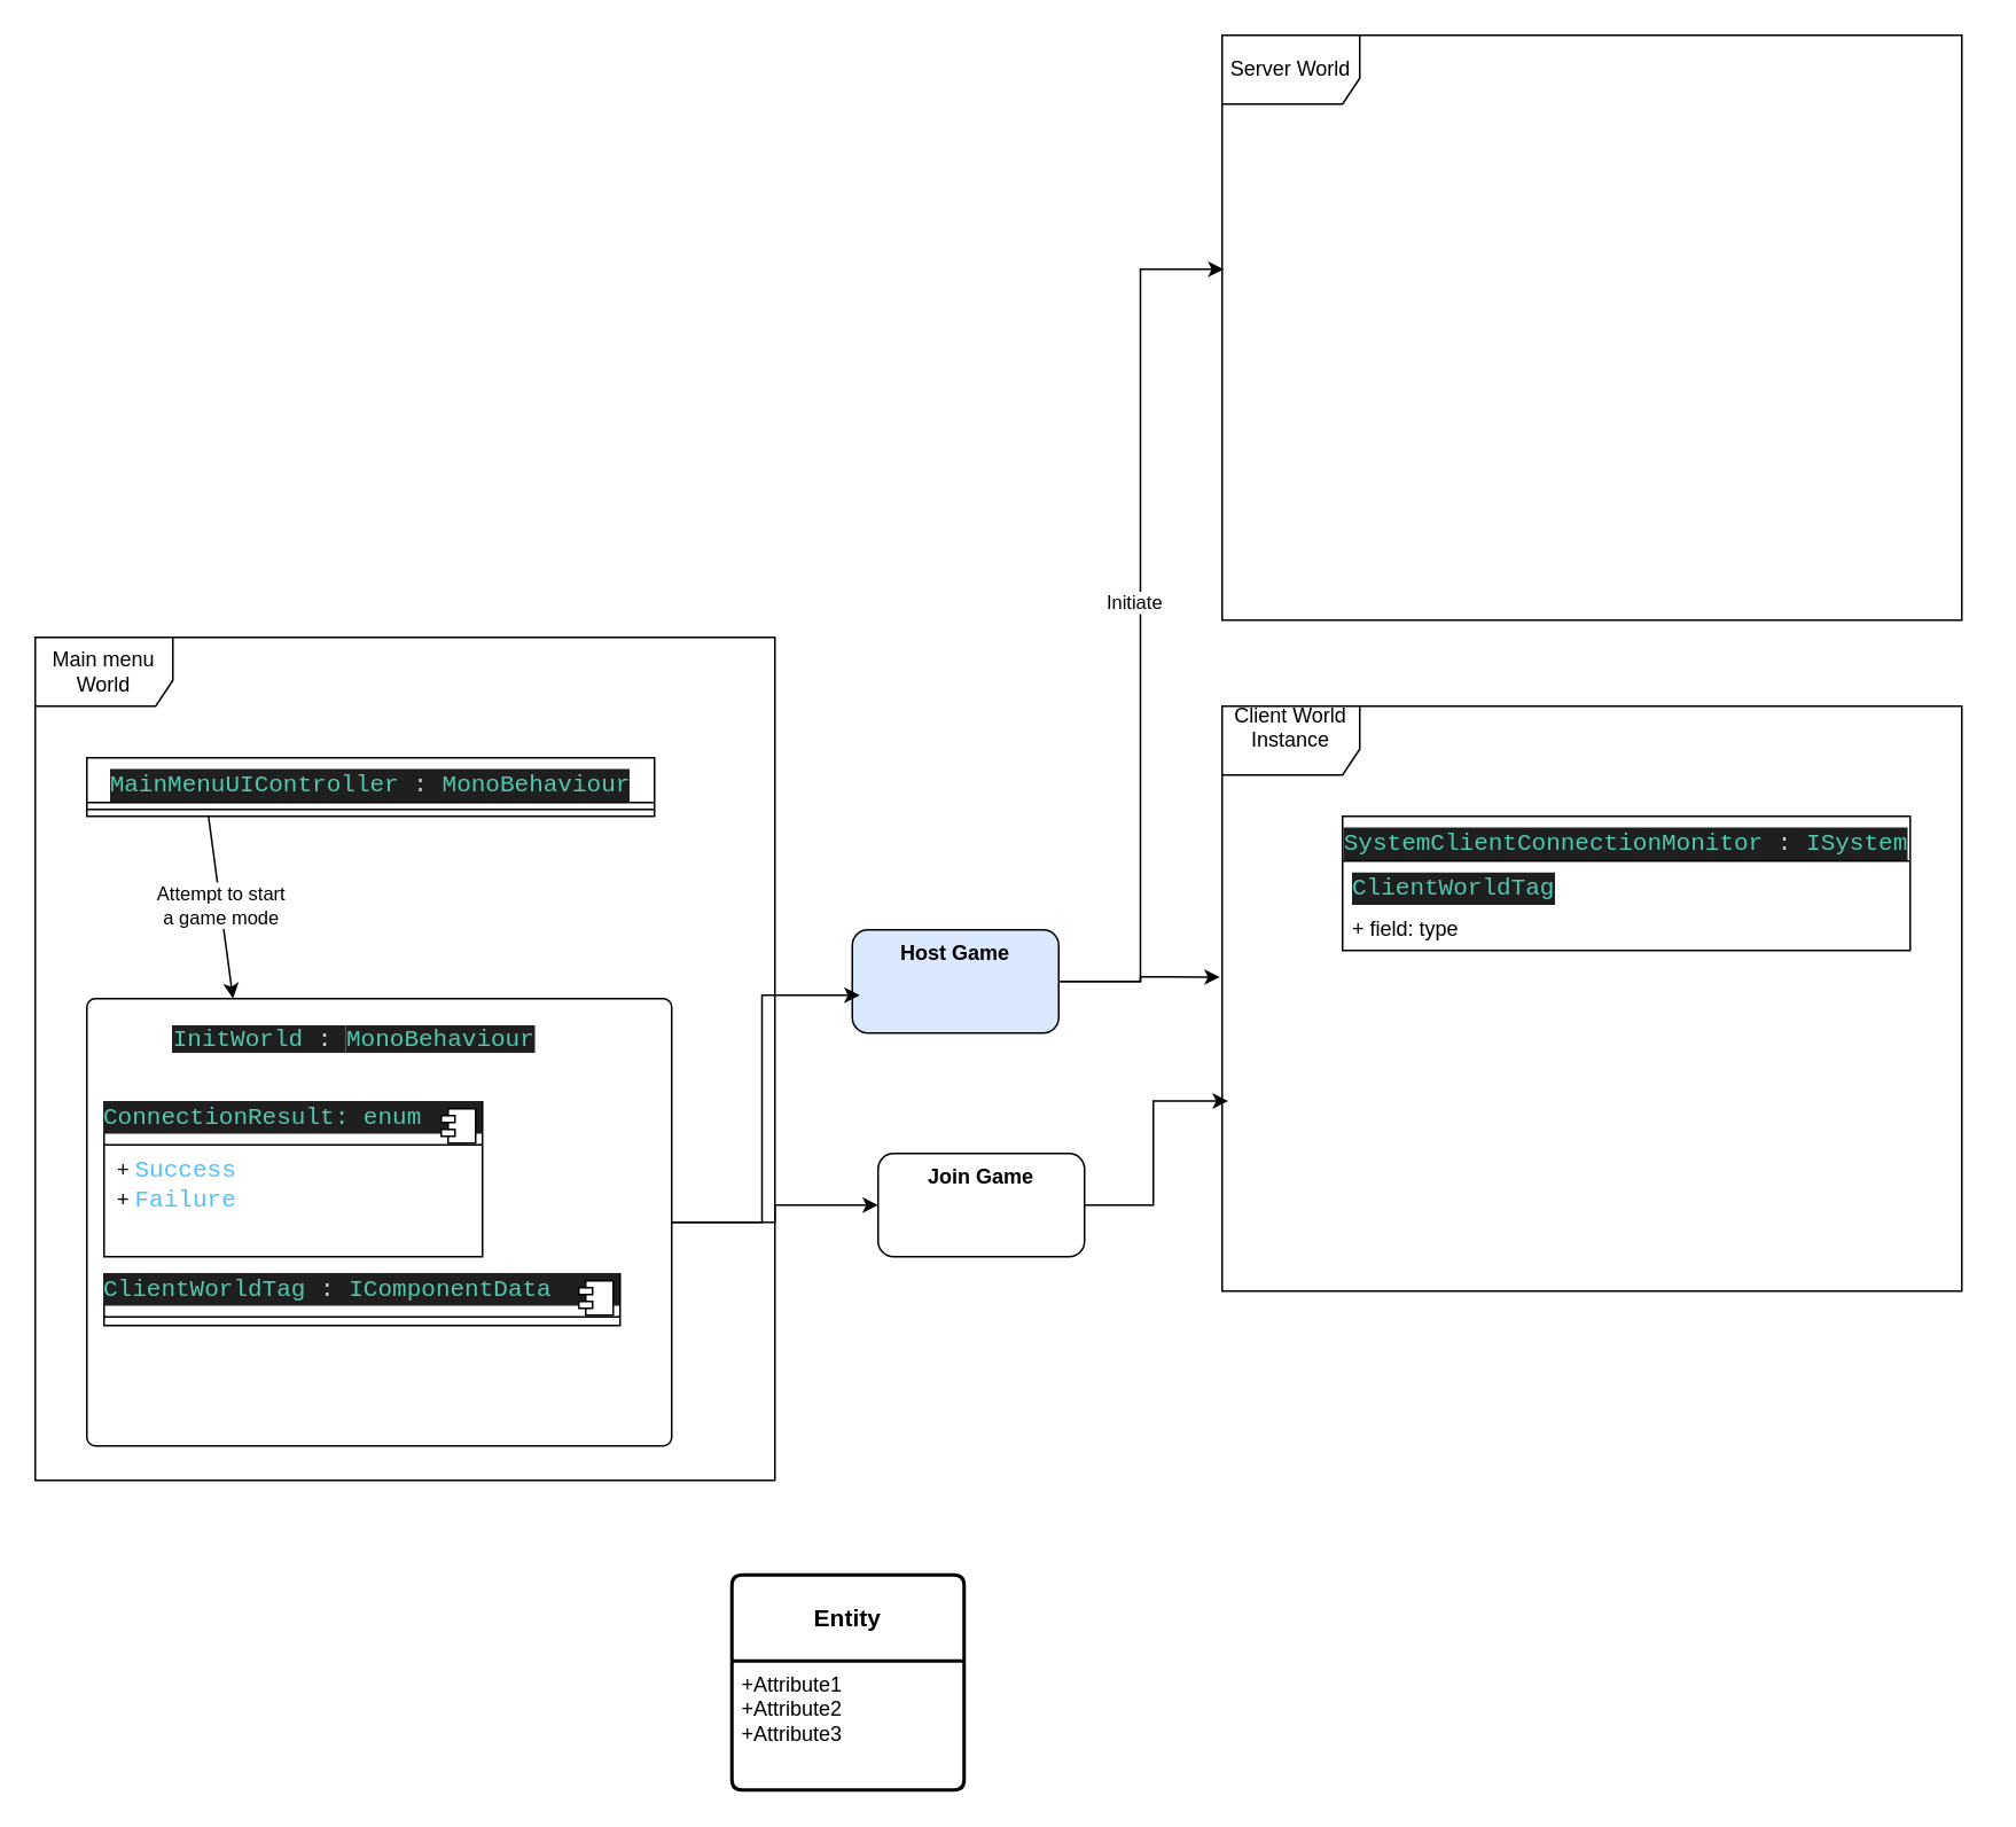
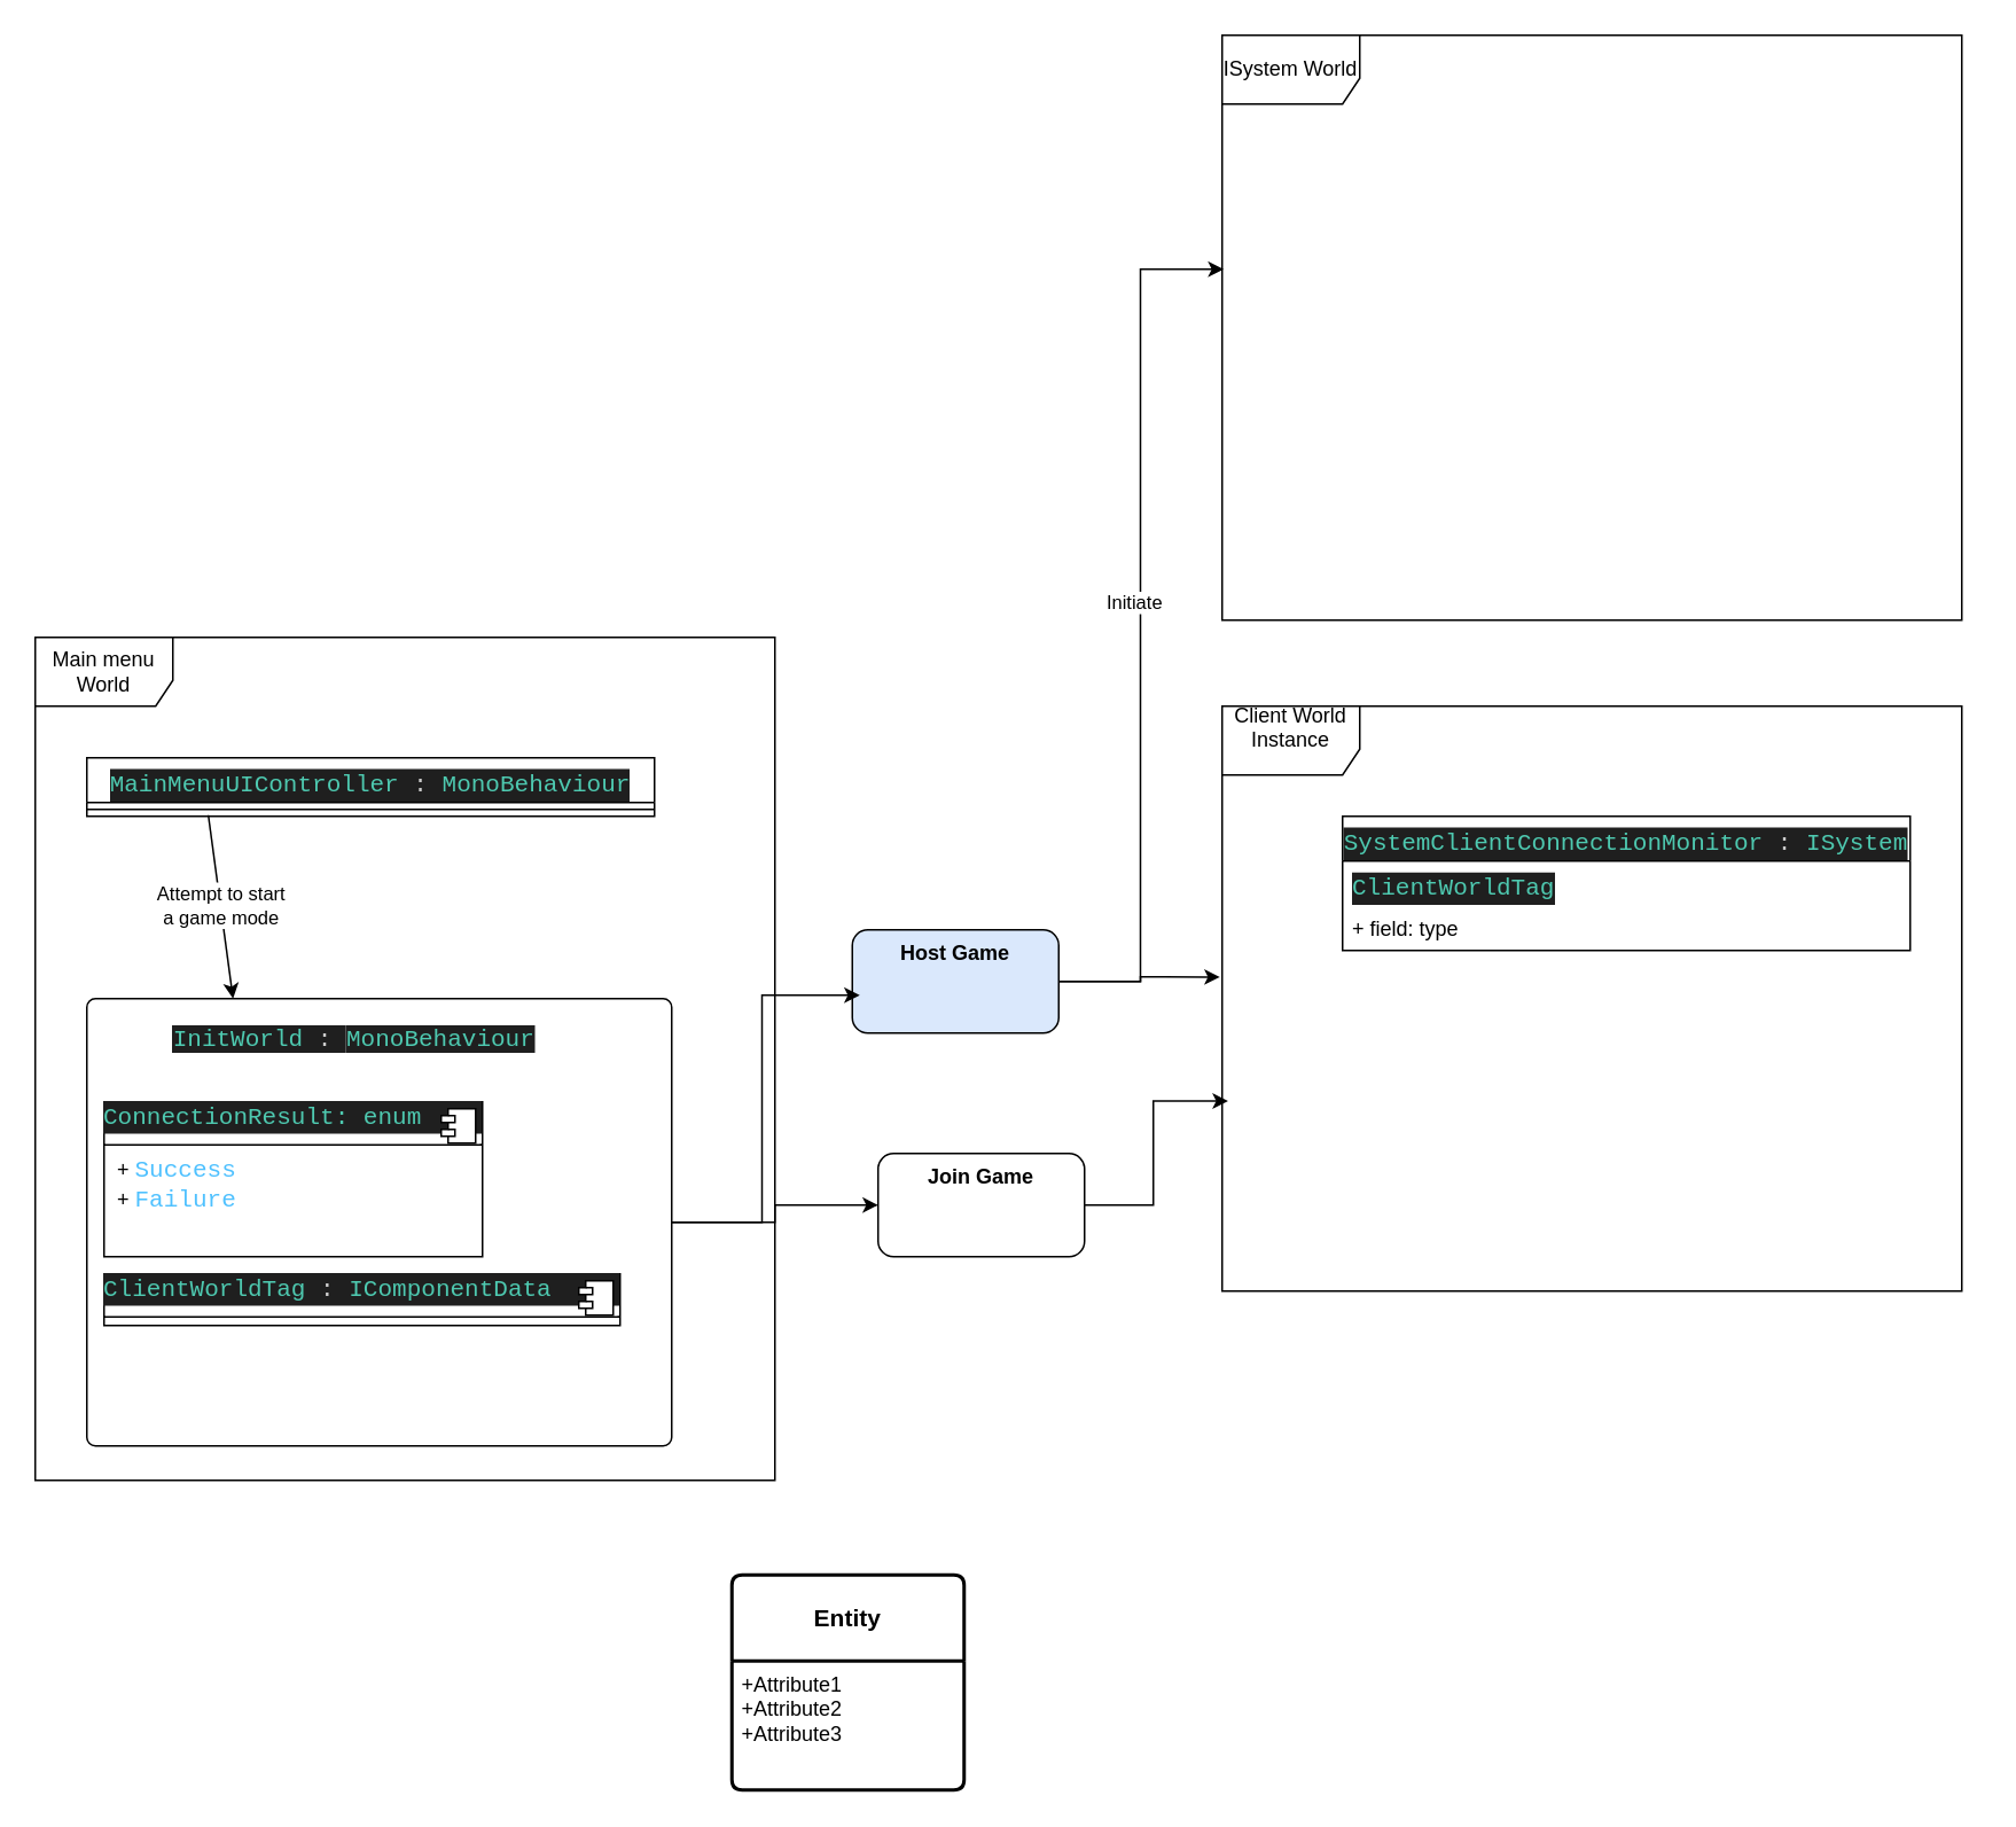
  <mxCell id="0" />
  <mxCell id="1" parent="0" />
  <mxCell id="2" value="&lt;b&gt;Entity&lt;/b&gt;" style="swimlane;childLayout=stackLayout;horizontal=1;startSize=50;horizontalStack=0;rounded=1;fontSize=14;fontStyle=0;strokeWidth=2;resizeParent=0;resizeLast=1;shadow=0;dashed=0;align=center;arcSize=4;whiteSpace=wrap;html=1;" vertex="1" parent="1"><mxGeometry x="425" y="915" width="135" height="125" as="geometry" /></mxCell>
  <mxCell id="3" value="+Attribute1&#10;+Attribute2&#10;+Attribute3" style="align=left;strokeColor=none;fillColor=none;spacingLeft=4;spacingRight=4;fontSize=12;verticalAlign=top;resizable=0;rotatable=0;part=1;html=1;whiteSpace=wrap;" vertex="1" parent="2"><mxGeometry y="50" width="135" height="75" as="geometry" /></mxCell>
  <mxCell id="4" value="Main menu World" style="shape=umlFrame;whiteSpace=wrap;html=1;pointerEvents=0;width=80;height=40;" vertex="1" parent="1"><mxGeometry x="20" y="370" width="430" height="490" as="geometry" /></mxCell>
  <mxCell id="5" value="&lt;div style=&quot;color: rgb(204, 204, 204); background-color: rgb(31, 31, 31); font-family: Consolas, &amp;quot;Courier New&amp;quot;, monospace; font-weight: normal; font-size: 14px; line-height: 19px; white-space: pre;&quot;&gt;&lt;div style=&quot;line-height: 19px;&quot;&gt;&lt;span style=&quot;color: #4ec9b0;&quot;&gt;MainMenuUIController&lt;/span&gt; : &lt;span style=&quot;color: #4ec9b0;&quot;&gt;MonoBehaviour&lt;/span&gt;&lt;/div&gt;&lt;/div&gt;" style="swimlane;fontStyle=1;align=center;verticalAlign=top;childLayout=stackLayout;horizontal=1;startSize=26;horizontalStack=0;resizeParent=1;resizeParentMax=0;resizeLast=0;collapsible=1;marginBottom=0;whiteSpace=wrap;html=1;" vertex="1" parent="1"><mxGeometry x="50" y="440" width="330" height="34" as="geometry" /></mxCell>
  <mxCell id="6" value="" style="line;strokeWidth=1;fillColor=none;align=left;verticalAlign=middle;spacingTop=-1;spacingLeft=3;spacingRight=3;rotatable=0;labelPosition=right;points=[];portConstraint=eastwest;strokeColor=inherit;" vertex="1" parent="5"><mxGeometry y="26" width="330" height="8" as="geometry" /></mxCell>
  <mxCell id="7" value="" style="endArrow=classic;html=1;rounded=0;exitX=0.214;exitY=0.917;exitDx=0;exitDy=0;entryX=0.25;entryY=0;entryDx=0;entryDy=0;exitPerimeter=0;" edge="1" parent="1" source="6" target="22"><mxGeometry width="50" height="50" relative="1" as="geometry"><mxPoint x="280" y="560" as="sourcePoint" /><mxPoint x="150" y="590" as="targetPoint" /></mxGeometry></mxCell>
  <mxCell id="8" value="Attempt to start &lt;br&gt;a game mode" style="edgeLabel;html=1;align=center;verticalAlign=middle;resizable=0;points=[];" vertex="1" connectable="0" parent="7"><mxGeometry x="-0.007" relative="1" as="geometry"><mxPoint as="offset" /></mxGeometry></mxCell>
  <mxCell id="9" value="Join Game" style="rounded=1;whiteSpace=wrap;html=1;verticalAlign=top;fontStyle=1;startSize=26;horizontal=1;" vertex="1" parent="1"><mxGeometry x="510" y="670" width="120" height="60" as="geometry" /></mxCell>
  <mxCell id="10" value="Host Game" style="rounded=1;whiteSpace=wrap;html=1;verticalAlign=top;fontStyle=1;startSize=26;horizontal=1;fillColor=#dae8fc;" vertex="1" parent="1"><mxGeometry x="495" y="540" width="120" height="60" as="geometry" /></mxCell>
  <mxCell id="11" value="Client World&lt;br&gt;Instance&lt;br&gt;&lt;div&gt;&lt;br&gt;&lt;/div&gt;" style="shape=umlFrame;whiteSpace=wrap;html=1;pointerEvents=0;width=80;height=40;" vertex="1" parent="1"><mxGeometry x="710" y="410" width="430" height="340" as="geometry" /></mxCell>
- <mxCell id="12" value="&lt;div&gt;Server World&lt;/div&gt;" style="shape=umlFrame;whiteSpace=wrap;html=1;pointerEvents=0;width=80;height=40;" vertex="1" parent="1"><mxGeometry x="710" y="20" width="430" height="340" as="geometry" /></mxCell>
+ <mxCell id="12" value="&lt;div&gt;ISystem World&lt;/div&gt;" style="shape=umlFrame;whiteSpace=wrap;html=1;pointerEvents=0;width=80;height=40;" vertex="1" parent="1"><mxGeometry x="710" y="20" width="430" height="340" as="geometry" /></mxCell>
  <mxCell id="13" style="edgeStyle=orthogonalEdgeStyle;rounded=0;orthogonalLoop=1;jettySize=auto;html=1;entryX=0.002;entryY=0.4;entryDx=0;entryDy=0;entryPerimeter=0;" edge="1" parent="1" source="10" target="12"><mxGeometry relative="1" as="geometry" /></mxCell>
  <mxCell id="14" value="Initiate" style="edgeLabel;html=1;align=center;verticalAlign=middle;resizable=0;points=[];" vertex="1" connectable="0" parent="13"><mxGeometry x="0.057" y="5" relative="1" as="geometry"><mxPoint x="1" y="1" as="offset" /></mxGeometry></mxCell>
  <mxCell id="15" style="edgeStyle=orthogonalEdgeStyle;rounded=0;orthogonalLoop=1;jettySize=auto;html=1;entryX=-0.003;entryY=0.463;entryDx=0;entryDy=0;entryPerimeter=0;" edge="1" parent="1" source="10" target="11"><mxGeometry relative="1" as="geometry" /></mxCell>
  <mxCell id="16" style="edgeStyle=orthogonalEdgeStyle;rounded=0;orthogonalLoop=1;jettySize=auto;html=1;entryX=0.008;entryY=0.675;entryDx=0;entryDy=0;entryPerimeter=0;" edge="1" parent="1" source="9" target="11"><mxGeometry relative="1" as="geometry" /></mxCell>
  <mxCell id="17" value="&lt;div style=&quot;color: rgb(204, 204, 204); background-color: rgb(31, 31, 31); font-family: Consolas, &amp;quot;Courier New&amp;quot;, monospace; font-weight: normal; font-size: 14px; line-height: 19px; white-space: pre;&quot;&gt;&lt;br&gt;&lt;/div&gt;" style="text;whiteSpace=wrap;html=1;" vertex="1" parent="1"><mxGeometry x="820" y="510" width="330" height="40" as="geometry" /></mxCell>
  <mxCell id="18" value="&lt;div style=&quot;color: rgb(204, 204, 204); background-color: rgb(31, 31, 31); font-family: Consolas, &amp;quot;Courier New&amp;quot;, monospace; font-weight: normal; font-size: 14px; line-height: 19px; white-space: pre;&quot;&gt;&lt;div style=&quot;line-height: 19px;&quot;&gt;&lt;span style=&quot;text-align: left; color: rgb(78, 201, 176);&quot;&gt;SystemClientConnectionMonitor&lt;/span&gt;&lt;span style=&quot;color: rgb(204, 204, 204); text-align: left;&quot;&gt; : &lt;/span&gt;&lt;span style=&quot;text-align: left; color: rgb(78, 201, 176);&quot;&gt;ISystem&lt;/span&gt;&lt;/div&gt;&lt;/div&gt;" style="swimlane;fontStyle=1;align=center;verticalAlign=top;childLayout=stackLayout;horizontal=1;startSize=26;horizontalStack=0;resizeParent=1;resizeParentMax=0;resizeLast=0;collapsible=1;marginBottom=0;whiteSpace=wrap;html=1;" vertex="1" parent="1"><mxGeometry x="780" y="474" width="330" height="78" as="geometry" /></mxCell>
  <mxCell id="19" value="&lt;div style=&quot;color: rgb(204, 204, 204); background-color: rgb(31, 31, 31); font-family: Consolas, &amp;quot;Courier New&amp;quot;, monospace; font-size: 14px; line-height: 19px; white-space: pre;&quot;&gt;&lt;span style=&quot;color: #4ec9b0;&quot;&gt;ClientWorldTag&lt;/span&gt;&lt;/div&gt;" style="text;strokeColor=none;fillColor=none;align=left;verticalAlign=top;spacingLeft=4;spacingRight=4;overflow=hidden;rotatable=0;points=[[0,0.5],[1,0.5]];portConstraint=eastwest;whiteSpace=wrap;html=1;" vertex="1" parent="18"><mxGeometry y="26" width="330" height="26" as="geometry" /></mxCell>
  <mxCell id="20" value="+ field: type" style="text;strokeColor=none;fillColor=none;align=left;verticalAlign=top;spacingLeft=4;spacingRight=4;overflow=hidden;rotatable=0;points=[[0,0.5],[1,0.5]];portConstraint=eastwest;whiteSpace=wrap;html=1;" vertex="1" parent="18"><mxGeometry y="52" width="330" height="26" as="geometry" /></mxCell>
  <mxCell id="21" style="edgeStyle=orthogonalEdgeStyle;rounded=0;orthogonalLoop=1;jettySize=auto;html=1;entryX=0;entryY=0.5;entryDx=0;entryDy=0;" edge="1" parent="1" source="22" target="9"><mxGeometry relative="1" as="geometry" /></mxCell>
  <mxCell id="22" value="" style="rounded=1;absoluteArcSize=1;html=1;arcSize=10;" vertex="1" parent="1"><mxGeometry x="50" y="580" width="340" height="260" as="geometry" /></mxCell>
  <mxCell id="23" value="&lt;span style=&quot;font-family: Consolas, &amp;quot;Courier New&amp;quot;, monospace; font-size: 14px; white-space: pre; background-color: rgb(31, 31, 31); color: rgb(78, 201, 176);&quot;&gt;InitWorld&lt;/span&gt;&lt;span style=&quot;color: rgb(204, 204, 204); font-family: Consolas, &amp;quot;Courier New&amp;quot;, monospace; font-size: 14px; white-space: pre; background-color: rgb(31, 31, 31);&quot;&gt; : &lt;/span&gt;&lt;span style=&quot;font-family: Consolas, &amp;quot;Courier New&amp;quot;, monospace; font-size: 14px; white-space: pre; background-color: rgb(31, 31, 31); color: rgb(78, 201, 176);&quot;&gt;MonoBehaviour&lt;/span&gt;" style="html=1;shape=mxgraph.er.anchor;whiteSpace=wrap;" vertex="1" parent="22"><mxGeometry x="77.5" y="-105.625" width="155" height="260" as="geometry" /></mxCell>
  <mxCell id="24" value="&lt;div style=&quot;color: rgb(204, 204, 204); background-color: rgb(31, 31, 31); font-family: Consolas, &amp;quot;Courier New&amp;quot;, monospace; font-size: 14px; line-height: 19px; white-space: pre;&quot;&gt;&lt;span style=&quot;color: rgb(78, 201, 176);&quot;&gt;ConnectionResult: enum&lt;/span&gt;&lt;/div&gt;&lt;hr size=&quot;1&quot; style=&quot;border-style:solid;&quot;&gt;&lt;p style=&quot;margin:0px;margin-left:8px;&quot;&gt;+&amp;nbsp;&lt;span style=&quot;font-family: Consolas, &amp;quot;Courier New&amp;quot;, monospace; font-size: 14px; white-space: pre; color: rgb(79, 193, 255);&quot;&gt;Success&lt;/span&gt;&lt;/p&gt;&lt;p style=&quot;margin:0px;margin-left:8px;&quot;&gt;+&amp;nbsp;&lt;span style=&quot;color: rgb(79, 193, 255); font-family: Consolas, &amp;quot;Courier New&amp;quot;, monospace; font-size: 14px; white-space: pre; background-color: transparent;&quot;&gt;Failure&lt;/span&gt;&lt;/p&gt;" style="align=left;overflow=fill;html=1;dropTarget=0;whiteSpace=wrap;" vertex="1" parent="22"><mxGeometry x="10" y="60" width="220" height="90" as="geometry" /></mxCell>
  <mxCell id="25" value="" style="shape=component;jettyWidth=8;jettyHeight=4;" vertex="1" parent="24"><mxGeometry x="1" width="20" height="20" relative="1" as="geometry"><mxPoint x="-24" y="4" as="offset" /></mxGeometry></mxCell>
  <mxCell id="26" value="&lt;div style=&quot;color: rgb(204, 204, 204); background-color: rgb(31, 31, 31); font-family: Consolas, &amp;quot;Courier New&amp;quot;, monospace; font-size: 14px; line-height: 19px; white-space: pre;&quot;&gt;&lt;div style=&quot;line-height: 19px;&quot;&gt;&lt;span style=&quot;color: rgb(78, 201, 176);&quot;&gt;ClientWorldTag&lt;/span&gt; : &lt;span style=&quot;color: rgb(78, 201, 176);&quot;&gt;IComponentData&lt;/span&gt;&lt;/div&gt;&lt;/div&gt;&lt;hr size=&quot;1&quot; style=&quot;border-style:solid;&quot;&gt;&lt;p style=&quot;margin:0px;margin-left:8px;&quot;&gt;&lt;br&gt;&lt;/p&gt;&lt;p style=&quot;margin:0px;margin-left:8px;&quot;&gt;&lt;br&gt;&lt;/p&gt;" style="align=left;overflow=fill;html=1;dropTarget=0;whiteSpace=wrap;" vertex="1" parent="22"><mxGeometry x="10" y="160" width="300" height="30" as="geometry" /></mxCell>
  <mxCell id="27" value="" style="shape=component;jettyWidth=8;jettyHeight=4;" vertex="1" parent="26"><mxGeometry x="1" width="20" height="20" relative="1" as="geometry"><mxPoint x="-24" y="4" as="offset" /></mxGeometry></mxCell>
  <mxCell id="28" style="edgeStyle=orthogonalEdgeStyle;rounded=0;orthogonalLoop=1;jettySize=auto;html=1;entryX=0.036;entryY=0.633;entryDx=0;entryDy=0;entryPerimeter=0;" edge="1" parent="1" source="22" target="10"><mxGeometry relative="1" as="geometry" /></mxCell>
